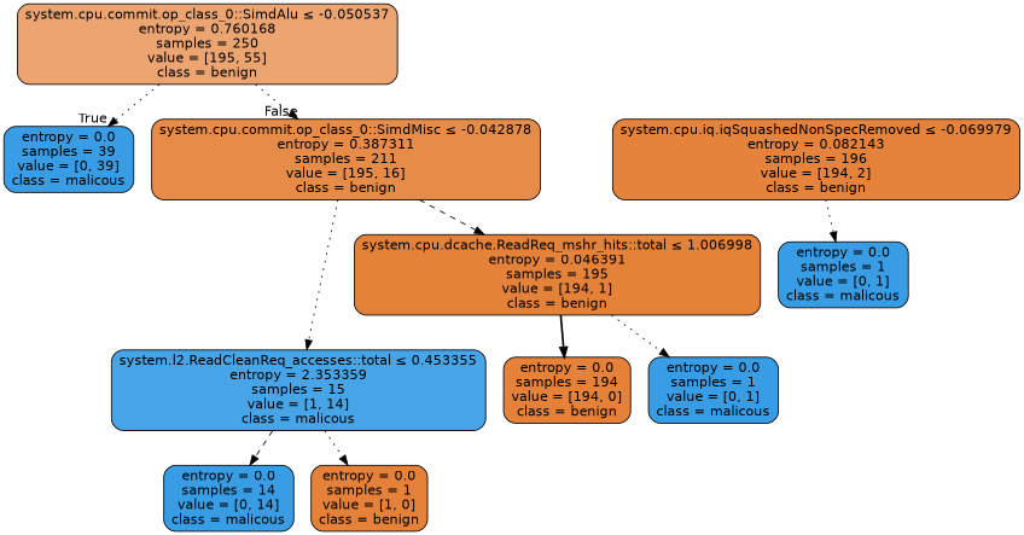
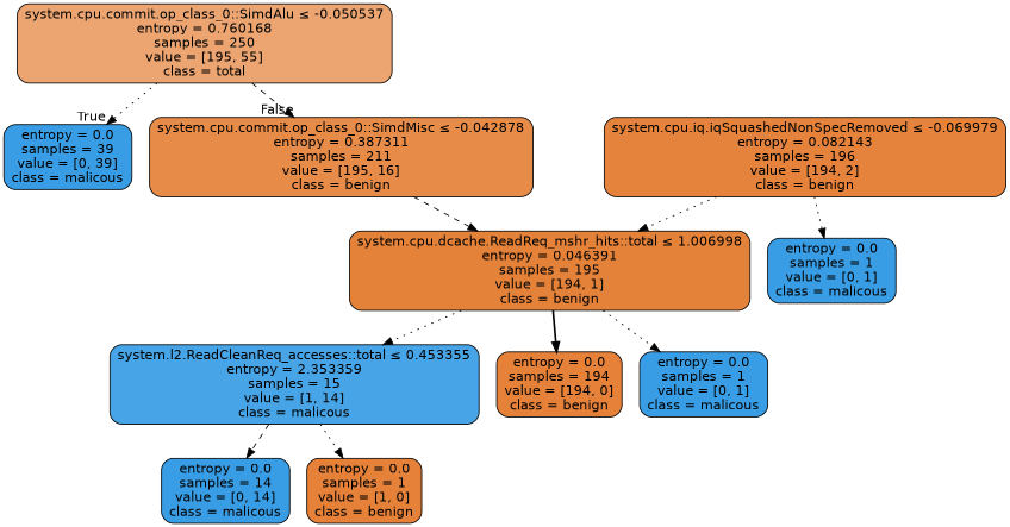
  digraph {
    node [color=black fillcolor="#399de5" fontname=helvetica shape=box style="filled, rounded"]
    edge [fontname=helvetica style=dotted]
-   n1 [fillcolor="#eca571" label=<system.cpu.commit.op_class_0::SimdAlu &le; -0.050537<br/>entropy = 0.760168<br/>samples = 250<br/>value = [195, 55]<br/>class = benign>]
+   n1 [fillcolor="#eca571" label=<system.cpu.commit.op_class_0::SimdAlu &le; -0.050537<br/>entropy = 0.760168<br/>samples = 250<br/>value = [195, 55]<br/>class = total>]
    n2 [label=<entropy = 0.0<br/>samples = 39<br/>value = [0, 39]<br/>class = malicous>]
    n3 [fillcolor="#e78b49" label=<system.cpu.commit.op_class_0::SimdMisc &le; -0.042878<br/>entropy = 0.387311<br/>samples = 211<br/>value = [195, 16]<br/>class = benign>]
    n4 [fillcolor="#47a4e7" label=<system.l2.ReadCleanReq_accesses::total &le; 0.453355<br/>entropy = 2.353359<br/>samples = 15<br/>value = [1, 14]<br/>class = malicous>]
    n5 [fillcolor="#e5823a" label=<system.cpu.dcache.ReadReq_mshr_hits::total &le; 1.006998<br/>entropy = 0.046391<br/>samples = 195<br/>value = [194, 1]<br/>class = benign>]
    n6 [fillcolor="#e5823b" label=<system.cpu.iq.iqSquashedNonSpecRemoved &le; -0.069979<br/>entropy = 0.082143<br/>samples = 196<br/>value = [194, 2]<br/>class = benign>]
    n7 [label=<entropy = 0.0<br/>samples = 1<br/>value = [0, 1]<br/>class = malicous>]
    n8 [label=<entropy = 0.0<br/>samples = 14<br/>value = [0, 14]<br/>class = malicous>]
    n9 [fillcolor="#e58139" label=<entropy = 0.0<br/>samples = 1<br/>value = [1, 0]<br/>class = benign>]
    n10 [fillcolor="#e58139" label=<entropy = 0.0<br/>samples = 194<br/>value = [194, 0]<br/>class = benign>]
    n11 [label=<entropy = 0.0<br/>samples = 1<br/>value = [0, 1]<br/>class = malicous>]
    n1 -> n2 [headlabel=True labelangle=45 labeldistance=2.5]
-   n1 -> n3 [headlabel=False labelangle=-45 labeldistance=2.5]
-   n3 -> n4
+   n1 -> n3 [headlabel=False labelangle=-45 labeldistance=2.5 style=dashed]
+   n5 -> n4
    n3 -> n5 [style=dashed]
    n4 -> n8 [style=dashed]
    n4 -> n9
    n5 -> n10 [style=bold]
    n5 -> n11
+   n6 -> n5
    n6 -> n7
  }
